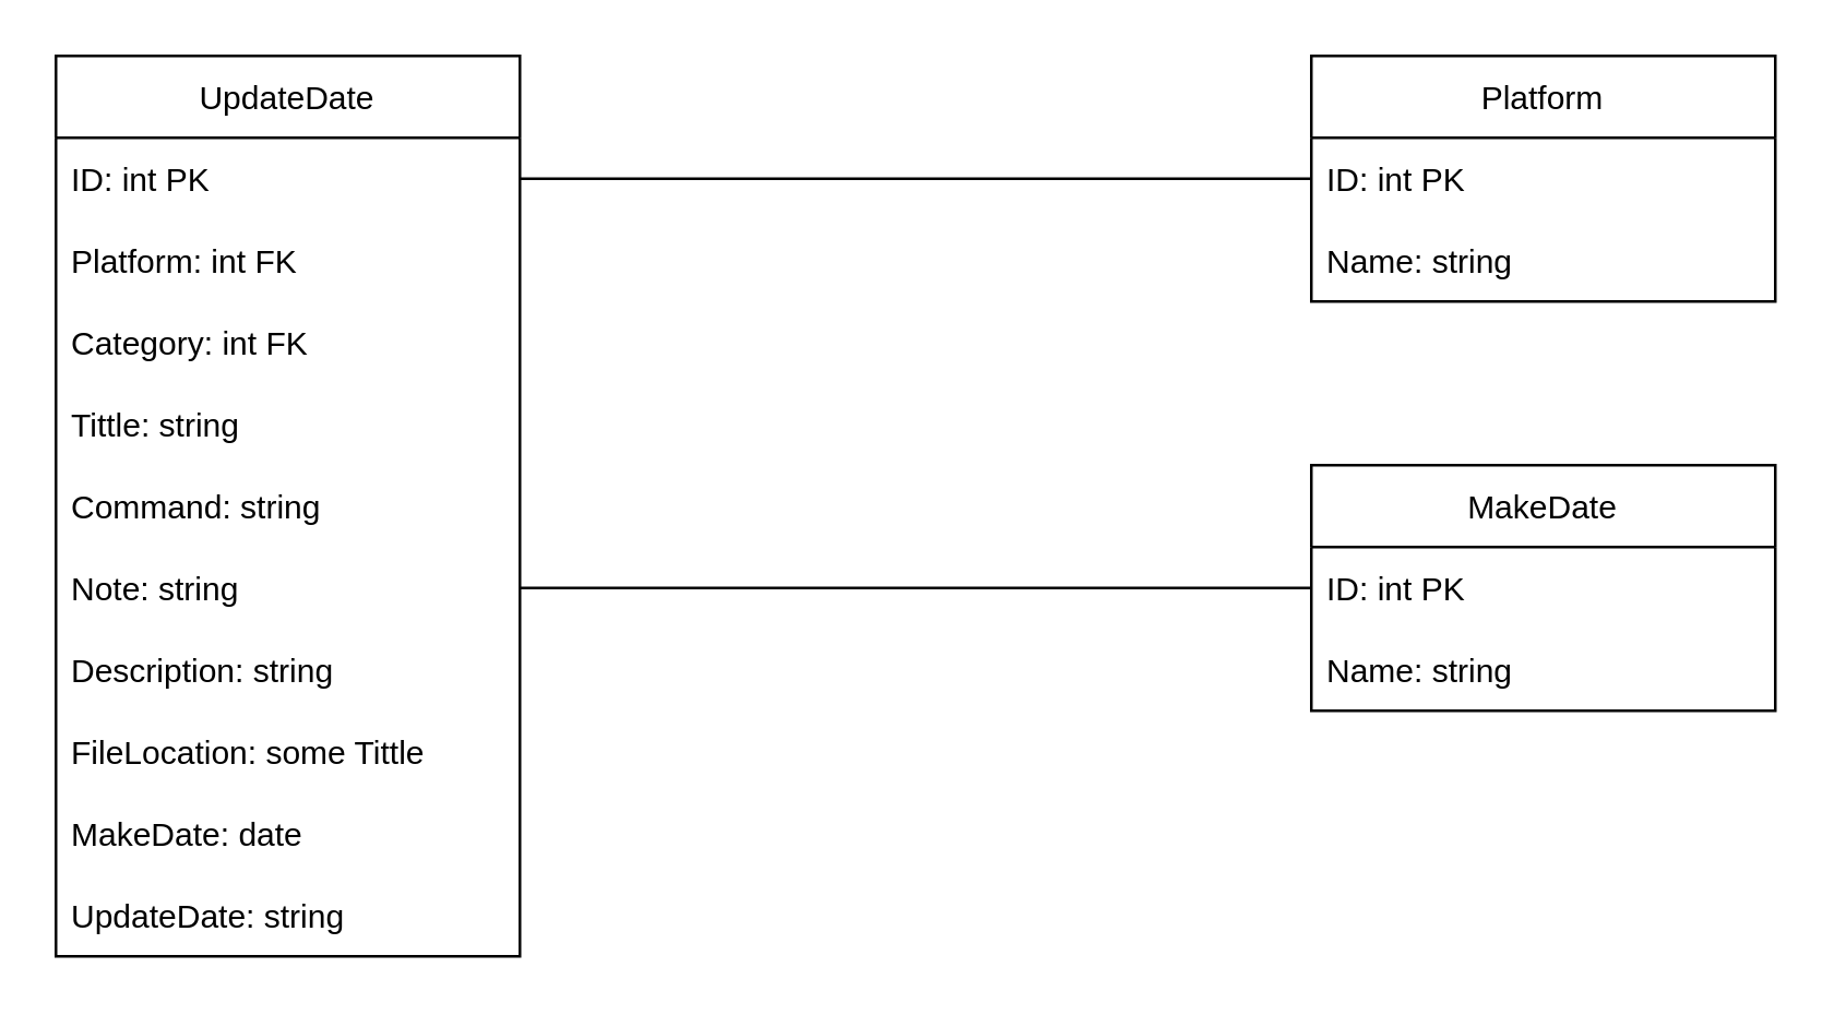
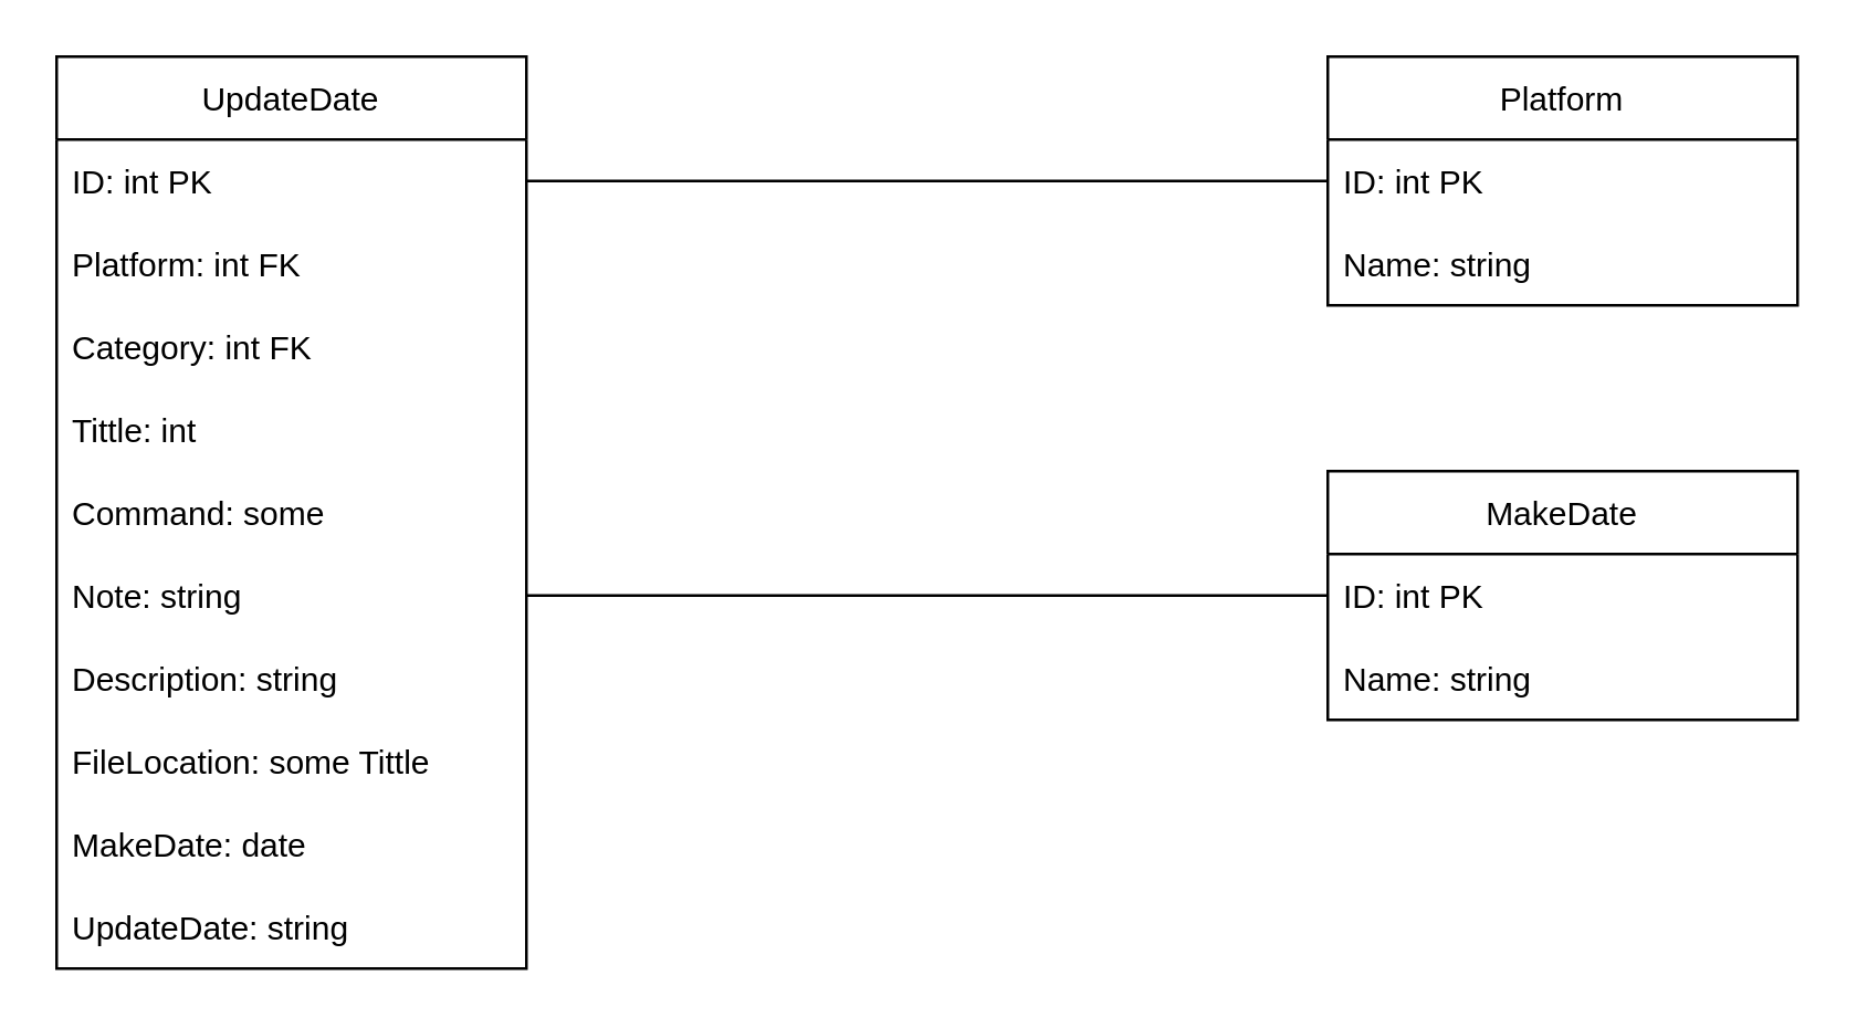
  <mxCell id="0" />
  <mxCell id="1" parent="0" />
  <mxCell id="2" value="UpdateDate" style="swimlane;fontStyle=0;childLayout=stackLayout;horizontal=1;startSize=30;horizontalStack=0;resizeParent=1;resizeParentMax=0;resizeLast=0;collapsible=1;marginBottom=0;" parent="1" vertex="1"><mxGeometry x="20" y="20" width="170" height="330" as="geometry" /></mxCell>
  <mxCell id="3" value="ID: int PK" style="text;strokeColor=none;fillColor=none;align=left;verticalAlign=middle;spacingLeft=4;spacingRight=4;overflow=hidden;points=[[0,0.5],[1,0.5]];portConstraint=eastwest;rotatable=0;" parent="2" vertex="1"><mxGeometry y="30" width="170" height="30" as="geometry" /></mxCell>
  <mxCell id="4" value="Platform: int FK" style="text;strokeColor=none;fillColor=none;align=left;verticalAlign=middle;spacingLeft=4;spacingRight=4;overflow=hidden;points=[[0,0.5],[1,0.5]];portConstraint=eastwest;rotatable=0;" vertex="1" parent="2"><mxGeometry y="60" width="170" height="30" as="geometry" /></mxCell>
  <mxCell id="5" value="Category: int FK" style="text;strokeColor=none;fillColor=none;align=left;verticalAlign=middle;spacingLeft=4;spacingRight=4;overflow=hidden;points=[[0,0.5],[1,0.5]];portConstraint=eastwest;rotatable=0;" vertex="1" parent="2"><mxGeometry y="90" width="170" height="30" as="geometry" /></mxCell>
- <mxCell id="6" value="Tittle: string" style="text;strokeColor=none;fillColor=none;align=left;verticalAlign=middle;spacingLeft=4;spacingRight=4;overflow=hidden;points=[[0,0.5],[1,0.5]];portConstraint=eastwest;rotatable=0;" parent="2" vertex="1"><mxGeometry y="120" width="170" height="30" as="geometry" /></mxCell>
- <mxCell id="7" value="Command: string" style="text;strokeColor=none;fillColor=none;align=left;verticalAlign=middle;spacingLeft=4;spacingRight=4;overflow=hidden;points=[[0,0.5],[1,0.5]];portConstraint=eastwest;rotatable=0;" parent="2" vertex="1"><mxGeometry y="150" width="170" height="30" as="geometry" /></mxCell>
+ <mxCell id="6" value="Tittle: int" style="text;strokeColor=none;fillColor=none;align=left;verticalAlign=middle;spacingLeft=4;spacingRight=4;overflow=hidden;points=[[0,0.5],[1,0.5]];portConstraint=eastwest;rotatable=0;" parent="2" vertex="1"><mxGeometry y="120" width="170" height="30" as="geometry" /></mxCell>
+ <mxCell id="7" value="Command: some" style="text;strokeColor=none;fillColor=none;align=left;verticalAlign=middle;spacingLeft=4;spacingRight=4;overflow=hidden;points=[[0,0.5],[1,0.5]];portConstraint=eastwest;rotatable=0;" parent="2" vertex="1"><mxGeometry y="150" width="170" height="30" as="geometry" /></mxCell>
  <mxCell id="8" value="Note: string" style="text;strokeColor=none;fillColor=none;align=left;verticalAlign=middle;spacingLeft=4;spacingRight=4;overflow=hidden;points=[[0,0.5],[1,0.5]];portConstraint=eastwest;rotatable=0;" parent="2" vertex="1"><mxGeometry y="180" width="170" height="30" as="geometry" /></mxCell>
  <mxCell id="9" value="Description: string" style="text;strokeColor=none;fillColor=none;align=left;verticalAlign=middle;spacingLeft=4;spacingRight=4;overflow=hidden;points=[[0,0.5],[1,0.5]];portConstraint=eastwest;rotatable=0;" parent="2" vertex="1"><mxGeometry y="210" width="170" height="30" as="geometry" /></mxCell>
  <mxCell id="10" value="FileLocation: some Tittle" style="text;strokeColor=none;fillColor=none;align=left;verticalAlign=middle;spacingLeft=4;spacingRight=4;overflow=hidden;points=[[0,0.5],[1,0.5]];portConstraint=eastwest;rotatable=0;" parent="2" vertex="1"><mxGeometry y="240" width="170" height="30" as="geometry" /></mxCell>
  <mxCell id="11" value="MakeDate: date" style="text;strokeColor=none;fillColor=none;align=left;verticalAlign=middle;spacingLeft=4;spacingRight=4;overflow=hidden;points=[[0,0.5],[1,0.5]];portConstraint=eastwest;rotatable=0;" parent="2" vertex="1"><mxGeometry y="270" width="170" height="30" as="geometry" /></mxCell>
  <mxCell id="12" value="UpdateDate: string" style="text;strokeColor=none;fillColor=none;align=left;verticalAlign=middle;spacingLeft=4;spacingRight=4;overflow=hidden;points=[[0,0.5],[1,0.5]];portConstraint=eastwest;rotatable=0;" parent="2" vertex="1"><mxGeometry y="300" width="170" height="30" as="geometry" /></mxCell>
  <mxCell id="13" value="Platform" style="swimlane;fontStyle=0;childLayout=stackLayout;horizontal=1;startSize=30;horizontalStack=0;resizeParent=1;resizeParentMax=0;resizeLast=0;collapsible=1;marginBottom=0;" parent="1" vertex="1"><mxGeometry x="480" y="20" width="170" height="90" as="geometry" /></mxCell>
  <mxCell id="14" value="ID: int PK" style="text;strokeColor=none;fillColor=none;align=left;verticalAlign=middle;spacingLeft=4;spacingRight=4;overflow=hidden;points=[[0,0.5],[1,0.5]];portConstraint=eastwest;rotatable=0;" parent="13" vertex="1"><mxGeometry y="30" width="170" height="30" as="geometry" /></mxCell>
  <mxCell id="15" value="Name: string" style="text;strokeColor=none;fillColor=none;align=left;verticalAlign=middle;spacingLeft=4;spacingRight=4;overflow=hidden;points=[[0,0.5],[1,0.5]];portConstraint=eastwest;rotatable=0;" parent="13" vertex="1"><mxGeometry y="60" width="170" height="30" as="geometry" /></mxCell>
  <mxCell id="16" value="MakeDate" style="swimlane;fontStyle=0;childLayout=stackLayout;horizontal=1;startSize=30;horizontalStack=0;resizeParent=1;resizeParentMax=0;resizeLast=0;collapsible=1;marginBottom=0;" parent="1" vertex="1"><mxGeometry x="480" y="170" width="170" height="90" as="geometry" /></mxCell>
  <mxCell id="17" value="ID: int PK" style="text;strokeColor=none;fillColor=none;align=left;verticalAlign=middle;spacingLeft=4;spacingRight=4;overflow=hidden;points=[[0,0.5],[1,0.5]];portConstraint=eastwest;rotatable=0;" parent="16" vertex="1"><mxGeometry y="30" width="170" height="30" as="geometry" /></mxCell>
  <mxCell id="18" value="Name: string" style="text;strokeColor=none;fillColor=none;align=left;verticalAlign=middle;spacingLeft=4;spacingRight=4;overflow=hidden;points=[[0,0.5],[1,0.5]];portConstraint=eastwest;rotatable=0;" parent="16" vertex="1"><mxGeometry y="60" width="170" height="30" as="geometry" /></mxCell>
  <mxCell id="19" style="edgeStyle=orthogonalEdgeStyle;rounded=0;orthogonalLoop=1;jettySize=auto;html=1;exitX=0;exitY=0.5;exitDx=0;exitDy=0;entryX=1;entryY=0.5;entryDx=0;entryDy=0;endArrow=none;endFill=0;" parent="1" source="14" target="3" edge="1"><mxGeometry relative="1" as="geometry"><mxPoint x="420" y="65" as="targetPoint" /></mxGeometry></mxCell>
  <mxCell id="20" style="edgeStyle=orthogonalEdgeStyle;rounded=0;orthogonalLoop=1;jettySize=auto;html=1;exitX=0;exitY=0.5;exitDx=0;exitDy=0;entryX=1;entryY=0.5;entryDx=0;entryDy=0;endArrow=none;endFill=0;" parent="1" source="17" target="8" edge="1"><mxGeometry relative="1" as="geometry"><mxPoint x="420" y="215" as="targetPoint" /></mxGeometry></mxCell>
